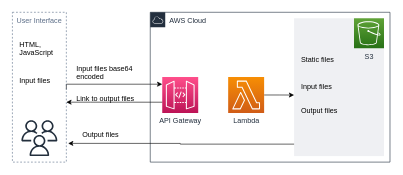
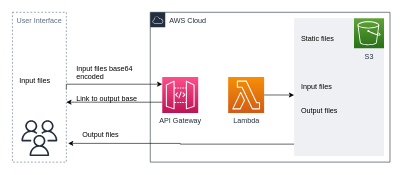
  <mxCell id="0" />
  <mxCell id="1" parent="0" />
  <mxCell id="2" value="" style="sketch=0;outlineConnect=0;fontColor=#232F3E;gradientColor=none;fillColor=#232F3D;strokeColor=none;dashed=0;verticalLabelPosition=bottom;verticalAlign=top;align=center;html=1;fontSize=12;fontStyle=0;aspect=fixed;pointerEvents=1;shape=mxgraph.aws4.users;" vertex="1" parent="1"><mxGeometry x="35" y="200" width="60" height="60" as="geometry" /></mxCell>
  <mxCell id="3" style="edgeStyle=orthogonalEdgeStyle;rounded=0;orthogonalLoop=1;jettySize=auto;html=1;startArrow=none;startFill=0;exitX=1;exitY=0.782;exitDx=0;exitDy=0;exitPerimeter=0;" edge="1" parent="1" target="9"><mxGeometry relative="1" as="geometry"><mxPoint x="110" y="148.96" as="sourcePoint" /><Array as="points"><mxPoint x="110" y="140" /></Array></mxGeometry></mxCell>
  <mxCell id="4" value="User Interface" style="fillColor=none;strokeColor=#5A6C86;dashed=1;verticalAlign=top;fontStyle=0;fontColor=#5A6C86;" vertex="1" parent="1"><mxGeometry x="20" y="20" width="90" height="250" as="geometry" /></mxCell>
- <mxCell id="5" value="&lt;div&gt;HTML, &lt;br&gt;&lt;/div&gt;&lt;div&gt;JavaScript&lt;/div&gt;" style="text;whiteSpace=wrap;html=1;" vertex="1" parent="1"><mxGeometry x="30" y="60" width="70" height="30" as="geometry" /></mxCell>
  <mxCell id="6" value="AWS Cloud" style="points=[[0,0],[0.25,0],[0.5,0],[0.75,0],[1,0],[1,0.25],[1,0.5],[1,0.75],[1,1],[0.75,1],[0.5,1],[0.25,1],[0,1],[0,0.75],[0,0.5],[0,0.25]];outlineConnect=0;gradientColor=none;html=1;whiteSpace=wrap;fontSize=12;fontStyle=0;container=1;pointerEvents=0;collapsible=0;recursiveResize=0;shape=mxgraph.aws4.group;grIcon=mxgraph.aws4.group_aws_cloud;strokeColor=#232F3E;fillColor=none;verticalAlign=top;align=left;spacingLeft=30;fontColor=#232F3E;dashed=0;" vertex="1" parent="1"><mxGeometry x="250" y="20" width="400" height="250" as="geometry" /></mxCell>
  <mxCell id="7" value="" style="fillColor=#EFF0F3;strokeColor=none;dashed=0;verticalAlign=top;fontStyle=0;fontColor=#232F3D;" vertex="1" parent="6"><mxGeometry x="240" y="10" width="150" height="230" as="geometry" /></mxCell>
  <mxCell id="8" value="S3" style="sketch=0;points=[[0,0,0],[0.25,0,0],[0.5,0,0],[0.75,0,0],[1,0,0],[0,1,0],[0.25,1,0],[0.5,1,0],[0.75,1,0],[1,1,0],[0,0.25,0],[0,0.5,0],[0,0.75,0],[1,0.25,0],[1,0.5,0],[1,0.75,0]];outlineConnect=0;fontColor=#232F3E;gradientColor=#60A337;gradientDirection=north;fillColor=#277116;strokeColor=#ffffff;dashed=0;verticalLabelPosition=bottom;verticalAlign=top;align=center;html=1;fontSize=12;fontStyle=0;aspect=fixed;shape=mxgraph.aws4.resourceIcon;resIcon=mxgraph.aws4.s3;" vertex="1" parent="6"><mxGeometry x="340" y="10" width="50" height="50" as="geometry" /></mxCell>
  <mxCell id="9" value="API Gateway" style="sketch=0;points=[[0,0,0],[0.25,0,0],[0.5,0,0],[0.75,0,0],[1,0,0],[0,1,0],[0.25,1,0],[0.5,1,0],[0.75,1,0],[1,1,0],[0,0.25,0],[0,0.5,0],[0,0.75,0],[1,0.25,0],[1,0.5,0],[1,0.75,0]];outlineConnect=0;fontColor=#232F3E;gradientColor=#FF4F8B;gradientDirection=north;fillColor=#BC1356;strokeColor=#ffffff;dashed=0;verticalLabelPosition=bottom;verticalAlign=top;align=center;html=1;fontSize=12;fontStyle=0;aspect=fixed;shape=mxgraph.aws4.resourceIcon;resIcon=mxgraph.aws4.api_gateway;" vertex="1" parent="6"><mxGeometry x="20" y="108" width="60" height="60" as="geometry" /></mxCell>
  <mxCell id="10" value="" style="edgeStyle=orthogonalEdgeStyle;rounded=0;orthogonalLoop=1;jettySize=auto;html=1;startArrow=none;startFill=0;entryX=0;entryY=0.557;entryDx=0;entryDy=0;entryPerimeter=0;" edge="1" parent="6" source="11" target="7"><mxGeometry relative="1" as="geometry"><mxPoint x="250" y="159.04" as="targetPoint" /></mxGeometry></mxCell>
  <mxCell id="11" value="Lambda" style="sketch=0;points=[[0,0,0],[0.25,0,0],[0.5,0,0],[0.75,0,0],[1,0,0],[0,1,0],[0.25,1,0],[0.5,1,0],[0.75,1,0],[1,1,0],[0,0.25,0],[0,0.5,0],[0,0.75,0],[1,0.25,0],[1,0.5,0],[1,0.75,0]];outlineConnect=0;fontColor=#232F3E;gradientColor=#F78E04;gradientDirection=north;fillColor=#D05C17;strokeColor=#ffffff;dashed=0;verticalLabelPosition=bottom;verticalAlign=top;align=center;html=1;fontSize=12;fontStyle=0;aspect=fixed;shape=mxgraph.aws4.resourceIcon;resIcon=mxgraph.aws4.lambda;" vertex="1" parent="6"><mxGeometry x="130" y="108" width="60" height="60" as="geometry" /></mxCell>
- <mxCell id="12" value="&lt;div&gt;Static files&lt;br&gt;&lt;/div&gt;" style="text;whiteSpace=wrap;html=1;" vertex="1" parent="6"><mxGeometry x="250" y="65" width="70" height="30" as="geometry" /></mxCell>
+ <mxCell id="12" value="&lt;div&gt;Static files&lt;br&gt;&lt;/div&gt;" style="text;whiteSpace=wrap;html=1;" vertex="1" parent="6"><mxGeometry x="250" y="30" width="70" height="30" as="geometry" /></mxCell>
  <mxCell id="13" value="&lt;div&gt;Input files&lt;br&gt;&lt;/div&gt;" style="text;whiteSpace=wrap;html=1;" vertex="1" parent="6"><mxGeometry x="250" y="110" width="70" height="30" as="geometry" /></mxCell>
  <mxCell id="14" value="&lt;div&gt;Output files&lt;br&gt;&lt;/div&gt;" style="text;whiteSpace=wrap;html=1;" vertex="1" parent="6"><mxGeometry x="250" y="150" width="70" height="30" as="geometry" /></mxCell>
  <mxCell id="15" value="&lt;div&gt;Input files base64 encoded&lt;/div&gt;" style="text;whiteSpace=wrap;html=1;" vertex="1" parent="1"><mxGeometry x="125" y="100" width="130" height="30" as="geometry" /></mxCell>
  <mxCell id="16" value="&lt;div&gt;Input files&lt;br&gt;&lt;/div&gt;" style="text;whiteSpace=wrap;html=1;" vertex="1" parent="1"><mxGeometry x="30" y="120" width="74" height="30" as="geometry" /></mxCell>
- <mxCell id="17" value="&lt;div&gt;Link to output files&lt;br&gt;&lt;/div&gt;" style="text;whiteSpace=wrap;html=1;" vertex="1" parent="1"><mxGeometry x="125" y="150" width="120" height="30" as="geometry" /></mxCell>
+ <mxCell id="17" value="&lt;div&gt;Link to output base&lt;br&gt;&lt;/div&gt;" style="text;whiteSpace=wrap;html=1;" vertex="1" parent="1"><mxGeometry x="125" y="150" width="120" height="30" as="geometry" /></mxCell>
  <mxCell id="18" style="edgeStyle=orthogonalEdgeStyle;rounded=0;orthogonalLoop=1;jettySize=auto;html=1;startArrow=classic;startFill=1;exitX=1;exitY=0.782;exitDx=0;exitDy=0;exitPerimeter=0;endArrow=none;endFill=0;" edge="1" parent="1"><mxGeometry relative="1" as="geometry"><mxPoint x="110" y="170" as="sourcePoint" /><mxPoint x="270" y="170.04" as="targetPoint" /><Array as="points"><mxPoint x="150" y="170.04" /><mxPoint x="150" y="170.04" /></Array></mxGeometry></mxCell>
  <mxCell id="19" style="edgeStyle=orthogonalEdgeStyle;rounded=0;orthogonalLoop=1;jettySize=auto;html=1;exitX=0;exitY=0.913;exitDx=0;exitDy=0;startArrow=none;startFill=0;endArrow=classic;endFill=1;entryX=1.033;entryY=0.875;entryDx=0;entryDy=0;entryPerimeter=0;exitPerimeter=0;" edge="1" parent="1" source="7" target="4"><mxGeometry relative="1" as="geometry"><mxPoint x="210" y="230" as="targetPoint" /></mxGeometry></mxCell>
  <mxCell id="20" value="&lt;div&gt;Output files&lt;br&gt;&lt;/div&gt;" style="text;whiteSpace=wrap;html=1;" vertex="1" parent="1"><mxGeometry x="135" y="210" width="120" height="30" as="geometry" /></mxCell>
